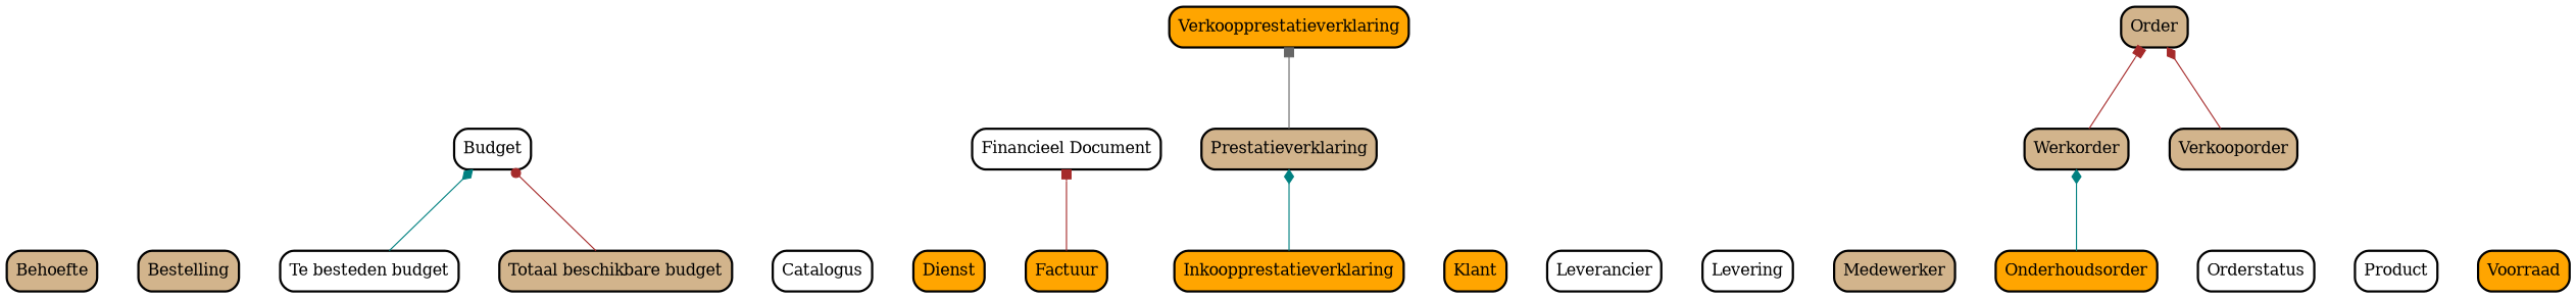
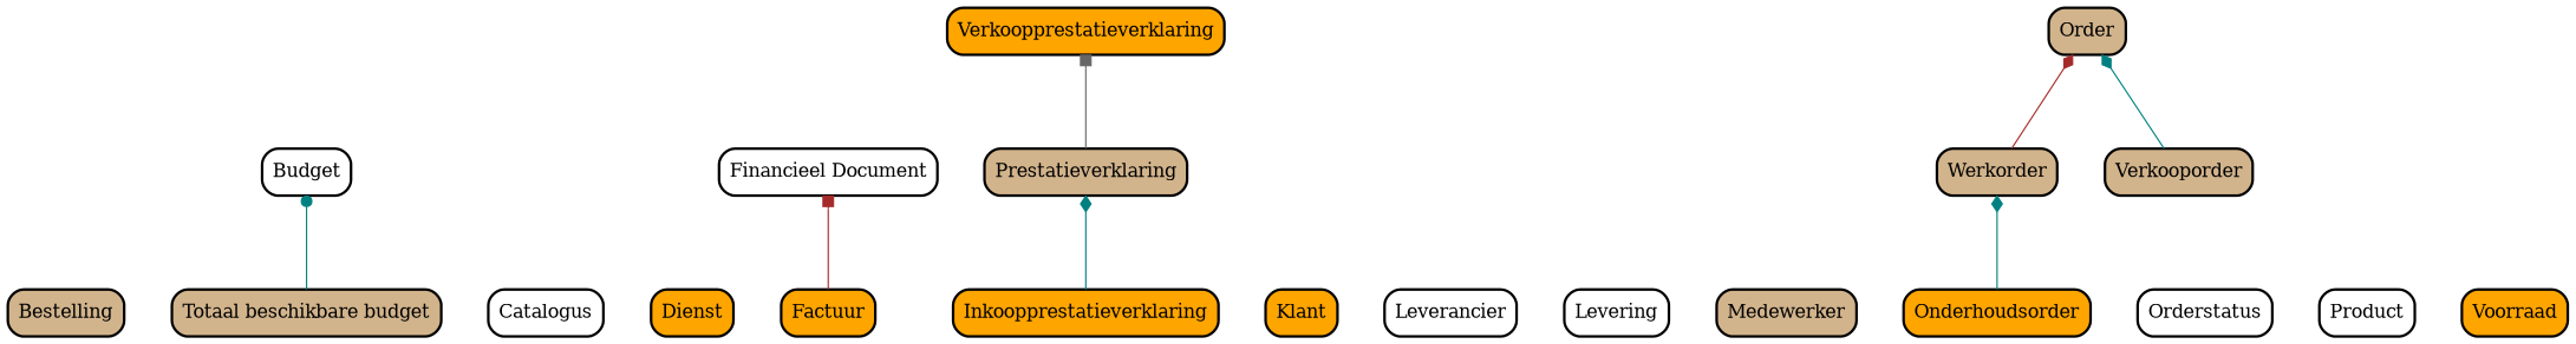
  digraph {
    bgcolor=white
    nodesep=0.5
    rank=same
    rankdir=BT
    ranksep=1
    remincross=true
    node [bgcolor=lightgray fillcolor=tan shape=box style="rounded,filled,bold"]
    edge [arrowhead=diamond color=teal]
-   n1 [label=Behoefte]
    n2 [label=Bestelling]
    n3 [fillcolor=white label=Budget]
    n4 [fillcolor=white label=Catalogus]
    n5 [fillcolor=orange label=Dienst]
    n6 [fillcolor=orange label=Factuur]
    n7 [fillcolor=white label="Financieel Document"]
    n8 [fillcolor=orange label=Inkoopprestatieverklaring]
    n9 [label=Prestatieverklaring]
    n10 [fillcolor=orange label=Verkoopprestatieverklaring]
    n11 [fillcolor=orange label=Klant]
    n12 [fillcolor=white label=Leverancier]
    n13 [fillcolor=white label=Levering]
    n14 [label=Medewerker]
    n15 [fillcolor=orange label=Onderhoudsorder]
    n16 [label=Werkorder]
    n17 [label=Order]
    n18 [fillcolor=white label=Orderstatus]
    n19 [fillcolor=white label=Product]
-   n20 [fillcolor=white label="Te besteden budget"]
    n21 [label="Totaal beschikbare budget"]
    n22 [label=Verkooporder]
    n23 [fillcolor=orange label=Voorraad]
    n6 -> n7 [arrowhead=box color=brown]
    n8 -> n9
    n9 -> n10 [arrowhead=box color=gray40]
    n15 -> n16
-   n16 -> n17 [arrowhead=box color=brown]
-   n20 -> n3
-   n21 -> n3 [arrowhead=dot color=brown]
-   n22 -> n17 [color=brown]
+   n16 -> n17 [color=brown]
+   n21 -> n3 [arrowhead=dot]
+   n22 -> n17
  }
